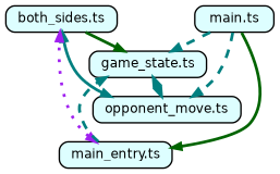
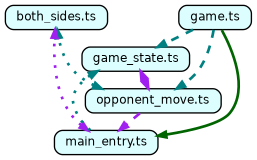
  strict digraph {
    compound=true
    fillcolor="#ffffff"
    fontname="Helvetica-bold"
    fontsize=9
    nodesep=0.16
    ranksep=0.18
    splines=true
    style="rounded,bold,filled"
    node [color=black fillcolor="#ddfeff" fontcolor=black fontname=Helvetica fontsize=9 shape=box style="rounded, filled"]
    edge [arrowhead=normal arrowsize=0.6 color=teal fontname=Helvetica fontsize=9 penwidth=2.0 style=solid]
    n1 [height=0.2 label="both_sides.ts"]
    n2 [height=0.2 label="game_state.ts"]
    n3 [height=0.2 label="opponent_move.ts"]
    n4 [height=0.2 label="main_entry.ts"]
-   n5 [height=0.2 label="main.ts"]
-   n1 -> n2 [color=darkgreen]
-   n2 -> n3 [dir=both]
-   n3 -> n1 [dir=both]
+   n5 [height=0.2 label="game.ts"]
+   n2 -> n3 [color=purple dir=both]
+   n3 -> n1 [dir=both style=dotted]
+   n3 -> n4 [color=purple style=dashed]
    n4 -> n1 [color=purple dir=both style=dotted]
-   n4 -> n2 [style=dashed]
+   n4 -> n2 [style=dotted]
    n5 -> n2 [style=dashed]
    n5 -> n3 [style=dashed]
    n5 -> n4 [color=darkgreen]
  }
